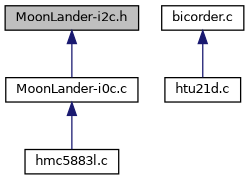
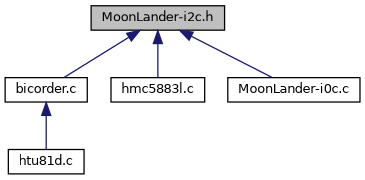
  digraph {
    node [color=black fillcolor=white fontname=Helvetica fontsize=10 shape=record style=filled]
    edge [color=midnightblue dir=back fontname=Helvetica fontsize=10 labelfontname=Helvetica labelfontsize=10 style=solid]
    n1 [fillcolor=grey75 fontcolor=black height=0.2 label="MoonLander-i2c.h" width=0.4]
    n2 [height=0.2 label="bicorder.c" width=0.4]
    n3 [height=0.2 label="hmc5883l.c" width=0.4]
    n4 [height=0.2 label="MoonLander-i0c.c" width=0.4]
-   n5 [height=0.2 label="htu21d.c" width=0.4]
-   n4 -> n3
+   n5 [height=0.2 label="htu81d.c" width=0.4]
+   n1 -> n2
+   n1 -> n3
    n1 -> n4
    n2 -> n5
  }
